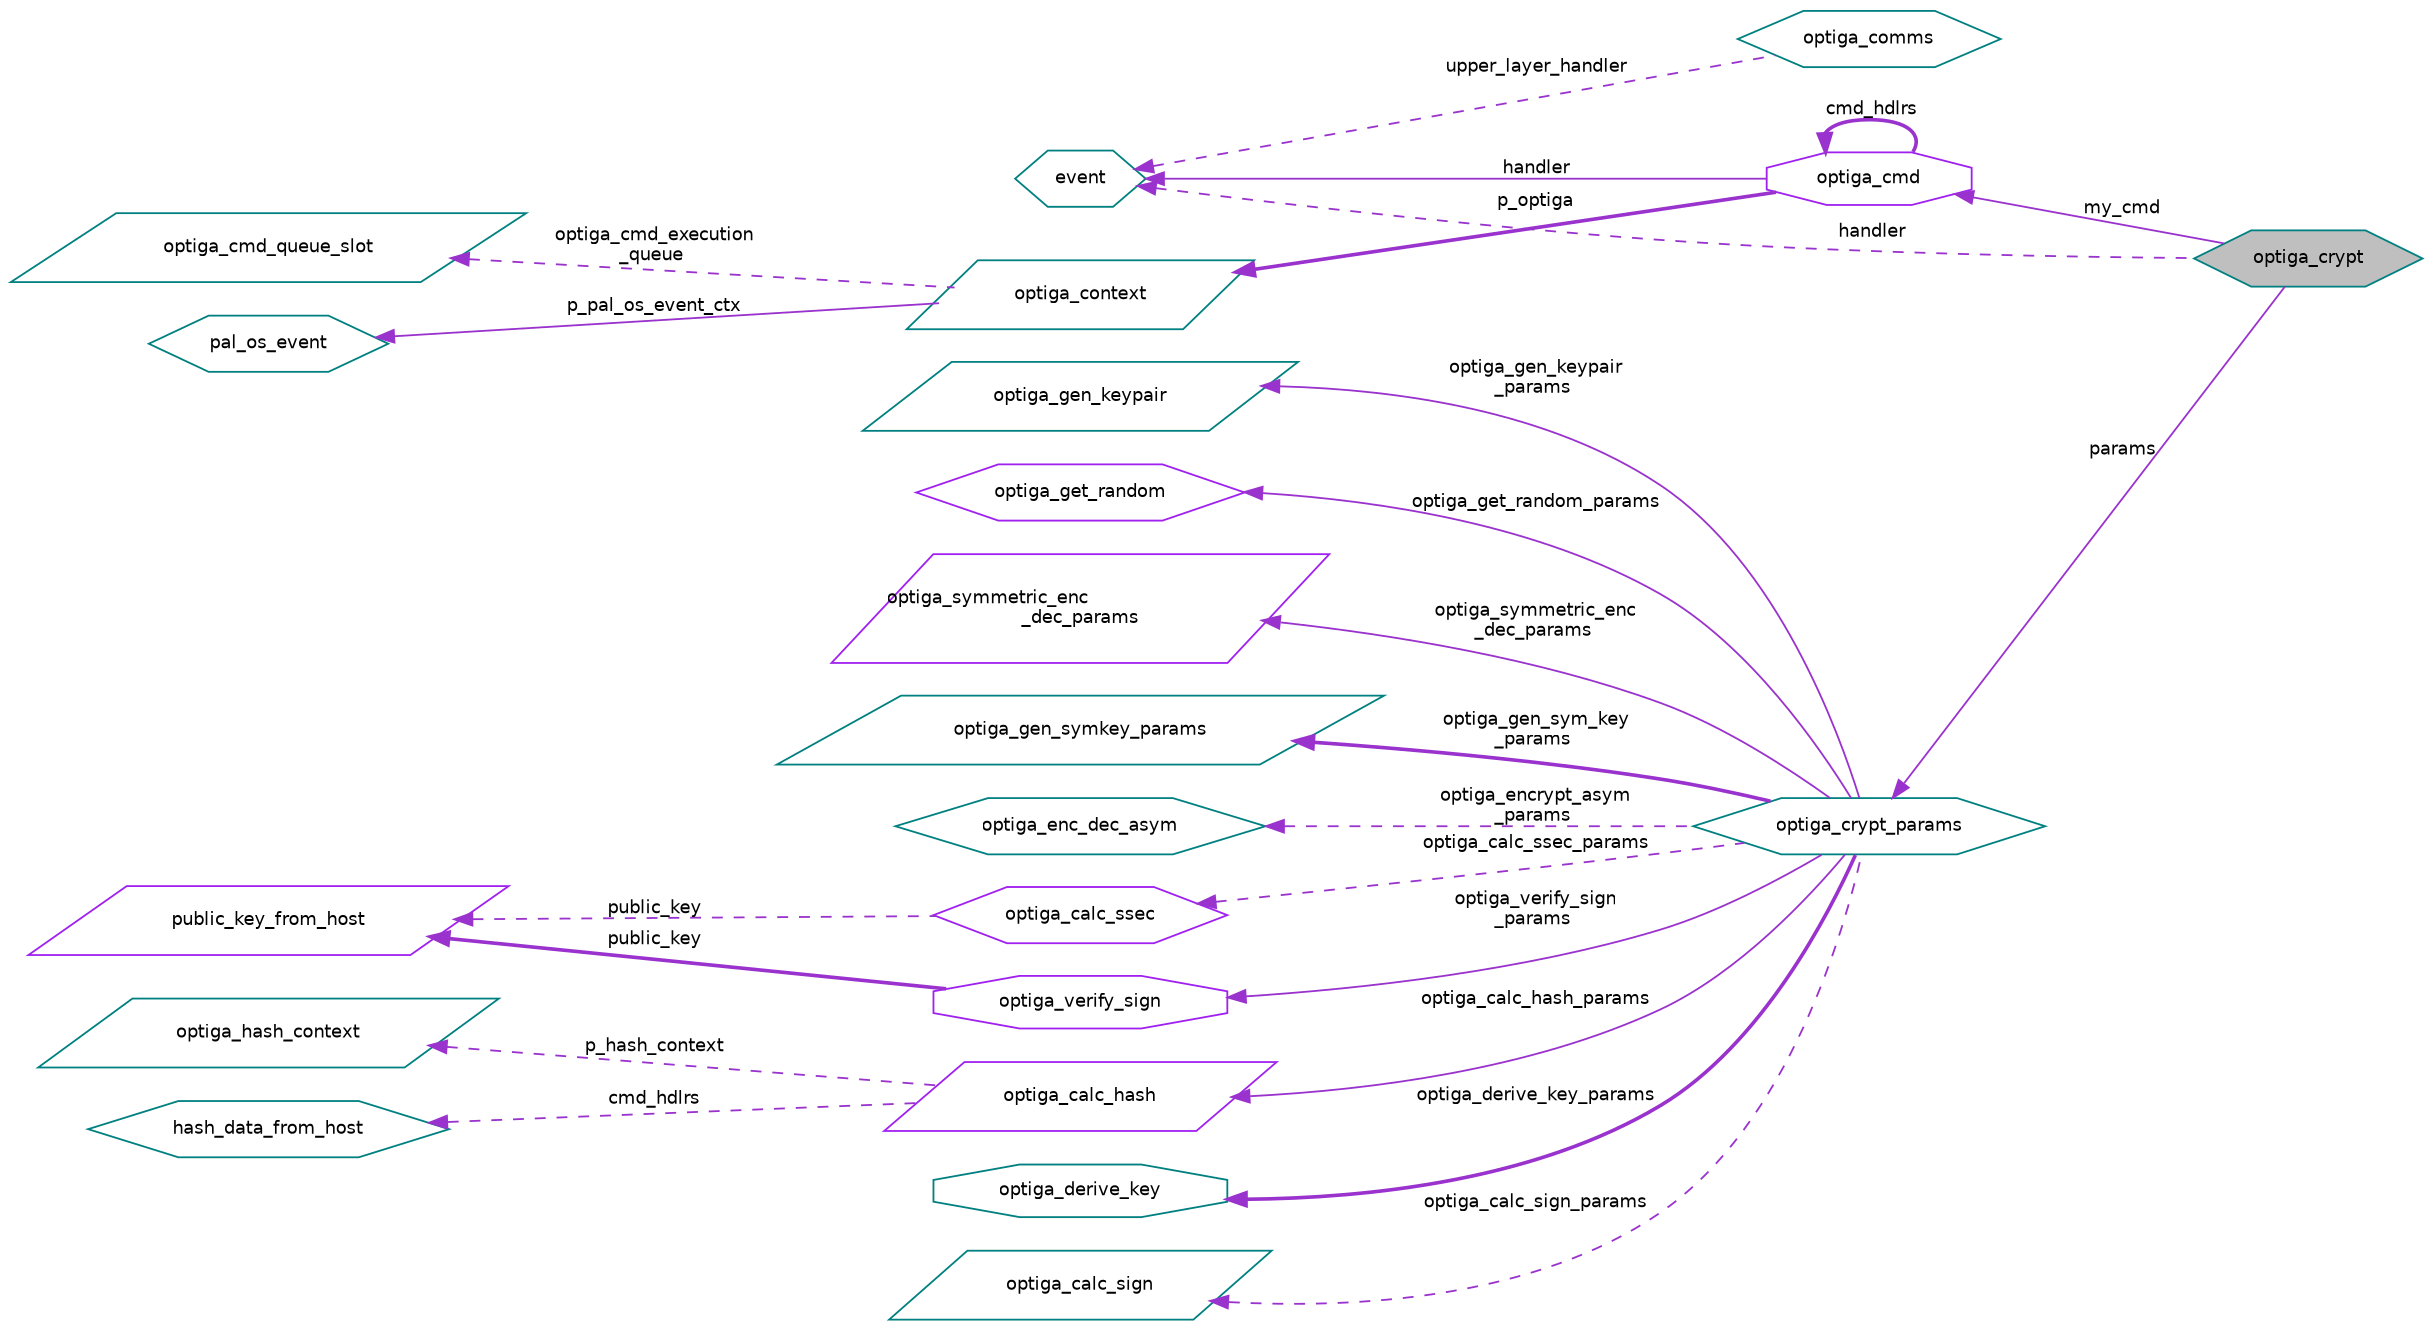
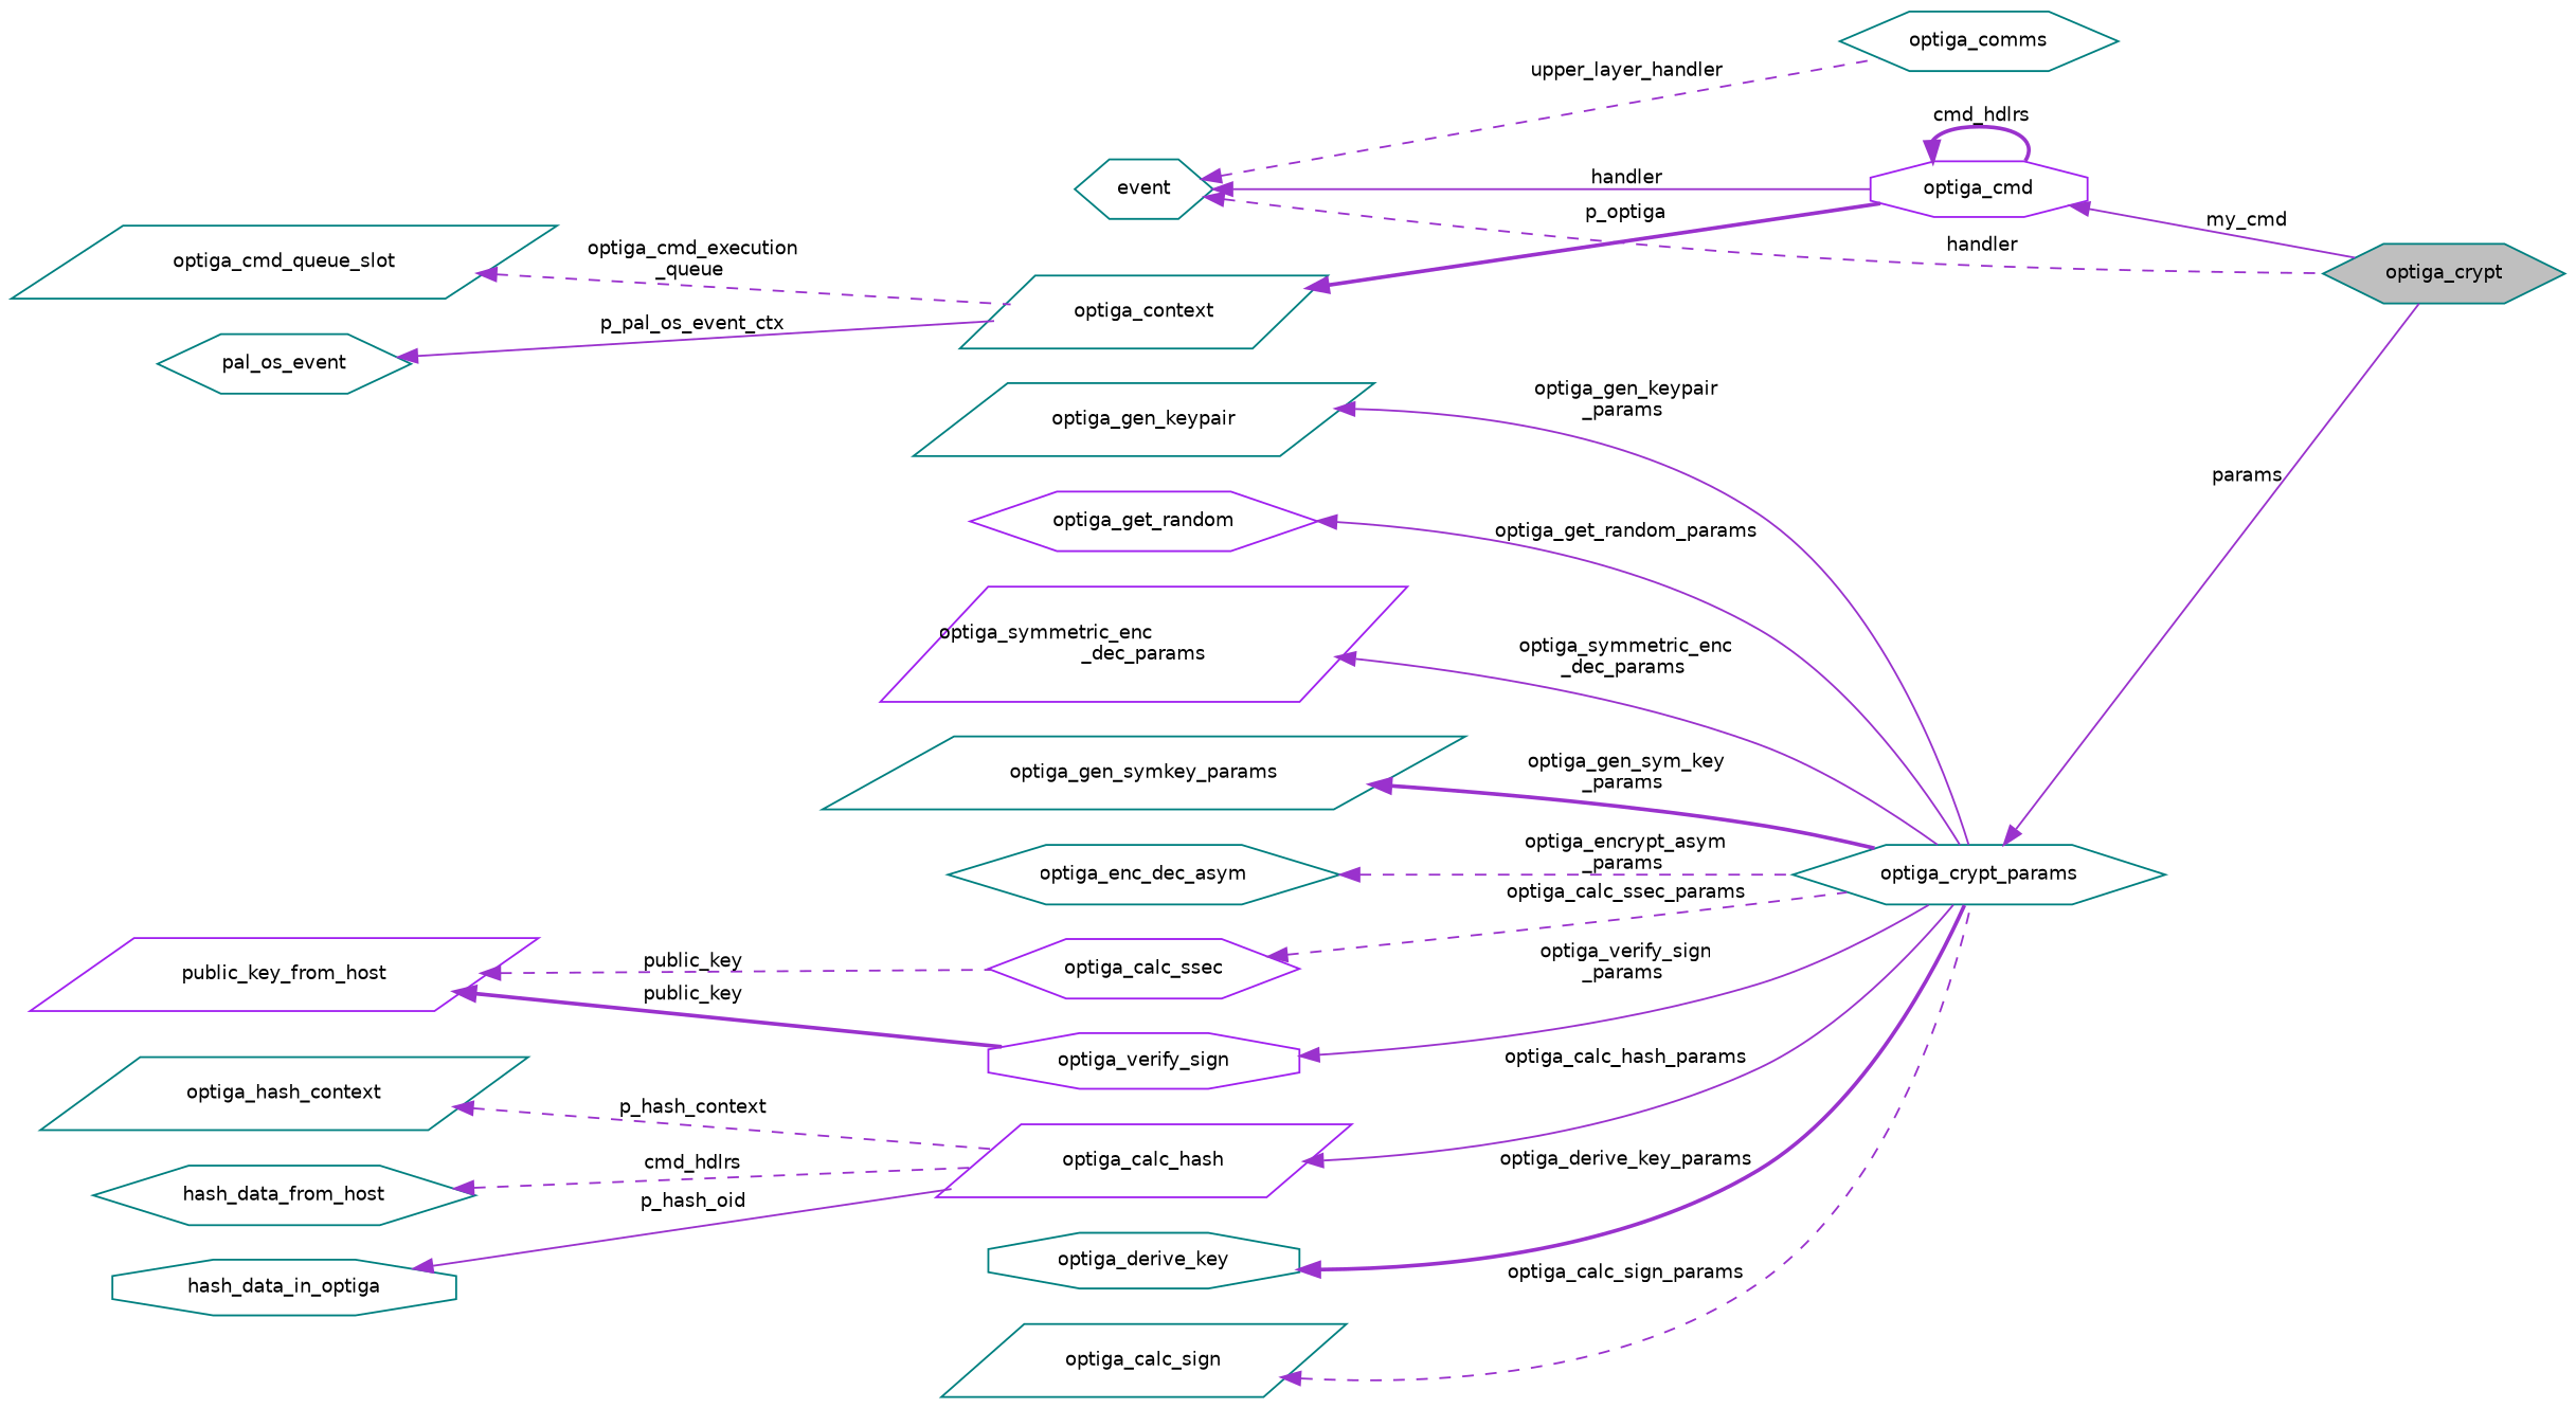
  digraph {
    rankdir=LR
    node [color=teal fillcolor=white fontname=Helvetica fontsize=10 shape=hexagon style=filled]
    edge [color=darkorchid3 dir=back fontname=Helvetica fontsize=10 labelfontname=Helvetica labelfontsize=10 style=solid]
    n1 [fillcolor=grey75 fontcolor=black height=0.2 label=optiga_crypt width=0.4]
    n2 [height=0.2 label=event width=0.4]
    n3 [color=purple height=0.2 label=optiga_cmd shape=octagon width=0.4]
    n4 [height=0.2 label=optiga_comms width=0.4]
    n5 [height=0.2 label=optiga_crypt_params width=0.4]
    n6 [color=purple height=0.2 label="optiga_symmetric_enc\l_dec_params" shape=parallelogram width=0.4]
    n7 [height=0.2 label=optiga_gen_symkey_params shape=parallelogram width=0.4]
    n8 [height=0.2 label=optiga_enc_dec_asym width=0.4]
    n9 [color=purple height=0.2 label=optiga_verify_sign shape=octagon width=0.4]
    n10 [color=purple height=0.2 label=public_key_from_host shape=parallelogram width=0.4]
    n11 [color=purple height=0.2 label=optiga_calc_ssec width=0.4]
    n12 [color=purple height=0.2 label=optiga_calc_hash shape=parallelogram width=0.4]
    n13 [height=0.2 label=optiga_hash_context shape=parallelogram width=0.4]
    n14 [height=0.2 label=hash_data_from_host width=0.4]
+   n15 [height=0.2 label=hash_data_in_optiga shape=octagon width=0.4]
    n16 [height=0.2 label=optiga_derive_key shape=octagon width=0.4]
    n17 [height=0.2 label=optiga_calc_sign shape=parallelogram width=0.4]
    n18 [height=0.2 label=optiga_gen_keypair shape=parallelogram width=0.4]
    n19 [color=purple height=0.2 label=optiga_get_random width=0.4]
    n20 [height=0.2 label=optiga_context shape=parallelogram width=0.4]
    n21 [height=0.2 label=pal_os_event width=0.4]
    n22 [height=0.2 label=optiga_cmd_queue_slot shape=parallelogram width=0.4]
    n2 -> n1 [label=" handler" style=dashed]
    n2 -> n3 [label=" handler"]
    n2 -> n4 [label=" upper_layer_handler" style=dashed]
    n3 -> n1 [label=" my_cmd"]
    n3 -> n3 [label=" cmd_hdlrs" style=bold]
    n5 -> n1 [label=" params"]
    n6 -> n5 [label=" optiga_symmetric_enc\l_dec_params"]
    n7 -> n5 [label=" optiga_gen_sym_key\l_params" style=bold]
    n8 -> n5 [label=" optiga_encrypt_asym\l_params" style=dashed]
    n9 -> n5 [label=" optiga_verify_sign\l_params"]
    n10 -> n9 [label=" public_key" style=bold]
    n10 -> n11 [label=" public_key" style=dashed]
    n11 -> n5 [label=" optiga_calc_ssec_params" style=dashed]
    n12 -> n5 [label=" optiga_calc_hash_params"]
    n13 -> n12 [label=" p_hash_context" style=dashed]
    n14 -> n12 [label=" cmd_hdlrs" style=dashed]
+   n15 -> n12 [label=" p_hash_oid"]
    n16 -> n5 [label=" optiga_derive_key_params" style=bold]
    n17 -> n5 [label=" optiga_calc_sign_params" style=dashed]
    n18 -> n5 [label=" optiga_gen_keypair\l_params"]
    n19 -> n5 [label=" optiga_get_random_params"]
    n20 -> n3 [label=" p_optiga" style=bold]
    n21 -> n20 [label=" p_pal_os_event_ctx"]
    n22 -> n20 [label=" optiga_cmd_execution\l_queue" style=dashed]
  }
